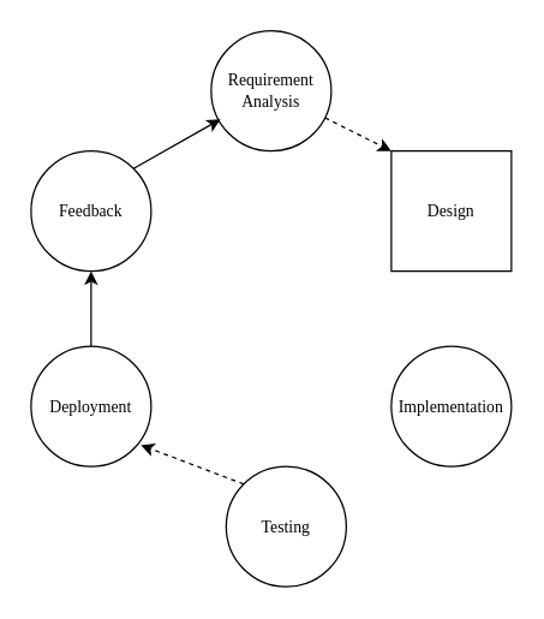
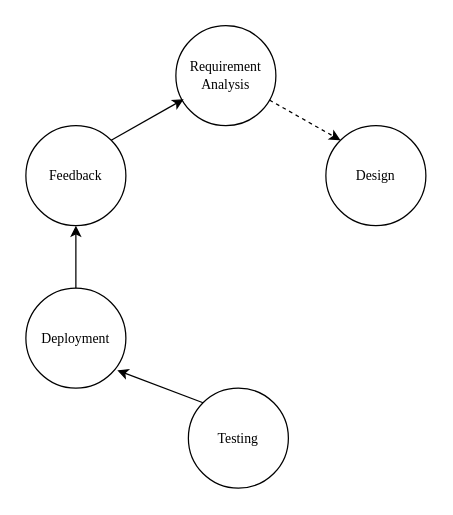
  <mxCell id="0" />
  <mxCell id="1" parent="0" />
  <mxCell id="2" style="edgeStyle=none;rounded=1;orthogonalLoop=1;jettySize=auto;html=1;entryX=0;entryY=0;entryDx=0;entryDy=0;fontFamily=Times New Roman;fontSize=11;dashed=1;" parent="1" source="3" target="9" edge="1"><mxGeometry relative="1" as="geometry" /></mxCell>
  <mxCell id="3" value="Requirement&lt;br style=&quot;font-size: 11px;&quot;&gt;Analysis" style="ellipse;whiteSpace=wrap;html=1;aspect=fixed;glass=0;fillColor=none;fontFamily=Times New Roman;fontSize=11;" parent="1" vertex="1"><mxGeometry x="140" y="20" width="80" height="80" as="geometry" /></mxCell>
- <mxCell id="4" value="Implementation" style="ellipse;whiteSpace=wrap;html=1;aspect=fixed;glass=0;fillColor=none;fontFamily=Times New Roman;fontSize=11;" parent="1" vertex="1"><mxGeometry x="260" y="230" width="80" height="80" as="geometry" /></mxCell>
- <mxCell id="5" style="edgeStyle=none;rounded=1;orthogonalLoop=1;jettySize=auto;html=1;exitX=0;exitY=0;exitDx=0;exitDy=0;entryX=0.914;entryY=0.822;entryDx=0;entryDy=0;entryPerimeter=0;fontFamily=Times New Roman;fontSize=11;dashed=1;" parent="1" source="6" target="8" edge="1"><mxGeometry relative="1" as="geometry" /></mxCell>
+ <mxCell id="5" style="edgeStyle=none;rounded=1;orthogonalLoop=1;jettySize=auto;html=1;exitX=0;exitY=0;exitDx=0;exitDy=0;entryX=0.914;entryY=0.822;entryDx=0;entryDy=0;entryPerimeter=0;fontFamily=Times New Roman;fontSize=11;" parent="1" source="6" target="8" edge="1"><mxGeometry relative="1" as="geometry" /></mxCell>
  <mxCell id="6" value="Testing" style="ellipse;whiteSpace=wrap;html=1;aspect=fixed;glass=0;fillColor=none;fontFamily=Times New Roman;fontSize=11;" parent="1" vertex="1"><mxGeometry x="150" y="310" width="80" height="80" as="geometry" /></mxCell>
  <mxCell id="7" style="edgeStyle=none;rounded=1;orthogonalLoop=1;jettySize=auto;html=1;exitX=0.5;exitY=0;exitDx=0;exitDy=0;fontFamily=Times New Roman;fontSize=11;" parent="1" source="8" target="11" edge="1"><mxGeometry relative="1" as="geometry" /></mxCell>
  <mxCell id="8" value="Deployment" style="ellipse;whiteSpace=wrap;html=1;aspect=fixed;glass=0;fillColor=none;fontFamily=Times New Roman;fontSize=11;" parent="1" vertex="1"><mxGeometry x="20" y="230" width="80" height="80" as="geometry" /></mxCell>
- <mxCell id="9" value="Design" style="whiteSpace=wrap;html=1;aspect=fixed;glass=0;fillColor=none;fontFamily=Times New Roman;fontSize=11;rounded=0;" parent="1" vertex="1"><mxGeometry x="260" y="100" width="80" height="80" as="geometry" /></mxCell>
+ <mxCell id="9" value="Design" style="ellipse;whiteSpace=wrap;html=1;aspect=fixed;glass=0;fillColor=none;fontFamily=Times New Roman;fontSize=11;" parent="1" vertex="1"><mxGeometry x="260" y="100" width="80" height="80" as="geometry" /></mxCell>
  <mxCell id="10" style="edgeStyle=none;rounded=1;orthogonalLoop=1;jettySize=auto;html=1;exitX=1;exitY=0;exitDx=0;exitDy=0;entryX=0.078;entryY=0.736;entryDx=0;entryDy=0;entryPerimeter=0;fontFamily=Times New Roman;fontSize=11;" parent="1" source="11" target="3" edge="1"><mxGeometry relative="1" as="geometry" /></mxCell>
  <mxCell id="11" value="Feedback" style="ellipse;whiteSpace=wrap;html=1;aspect=fixed;glass=0;fillColor=none;fontFamily=Times New Roman;fontSize=11;" parent="1" vertex="1"><mxGeometry x="20" y="100" width="80" height="80" as="geometry" /></mxCell>
